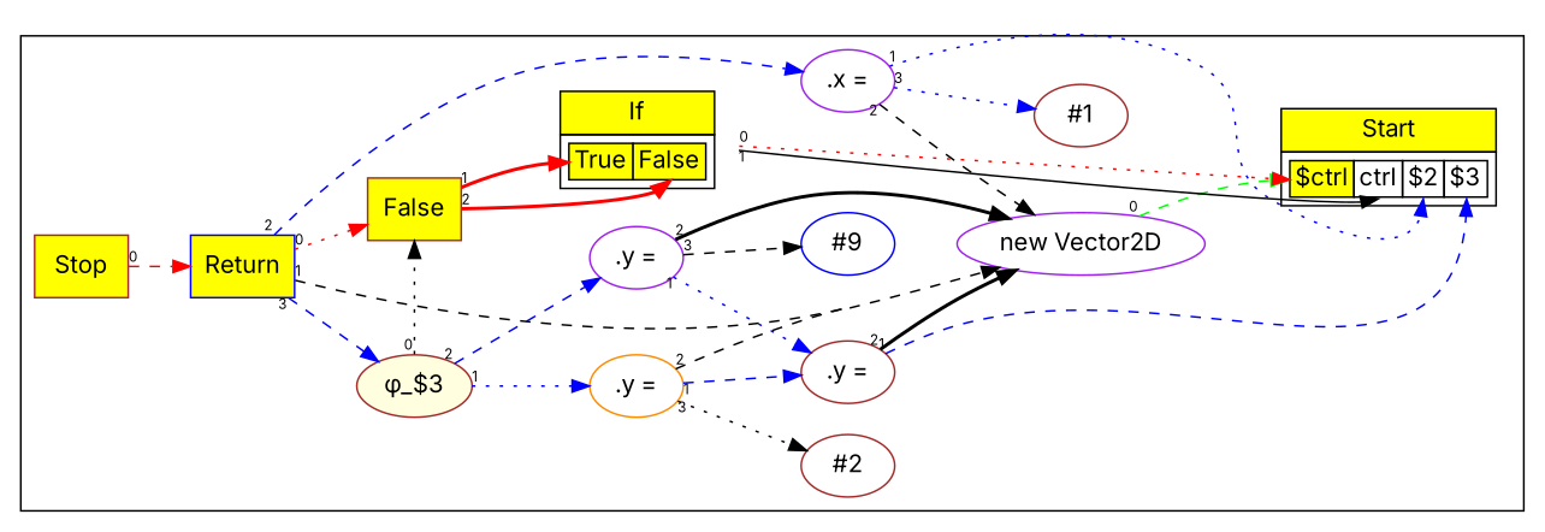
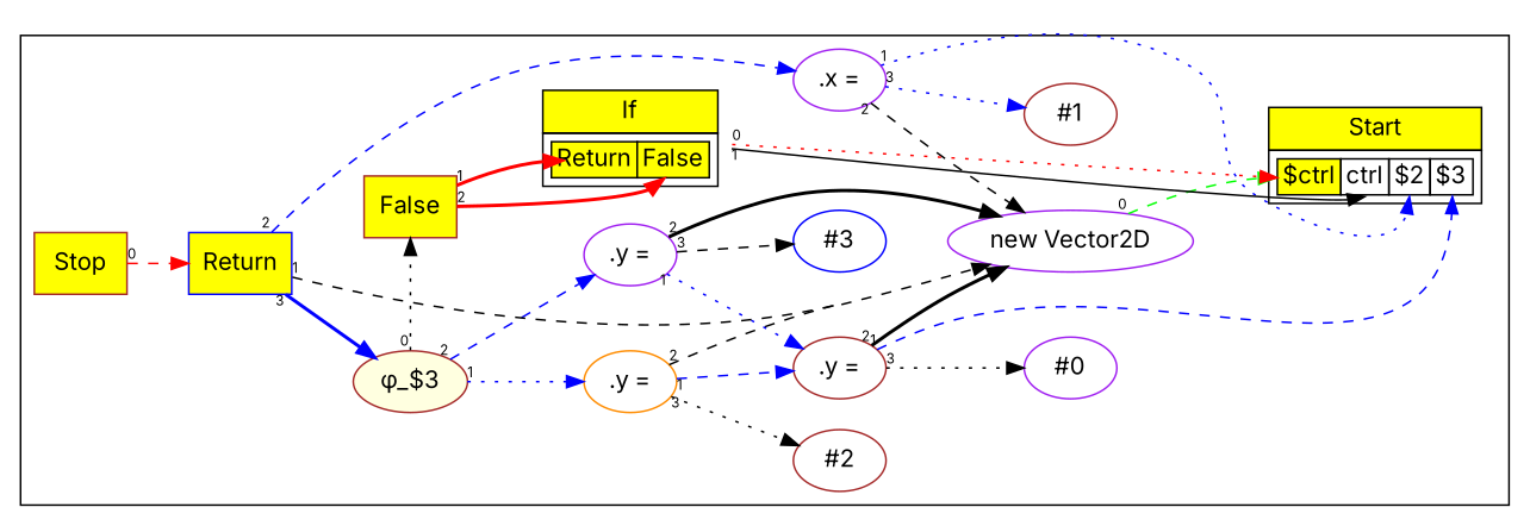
  digraph {
    compound=true
    concentrate=true
    fontname=Inter
    rankdir=LR
    node [color=brown fontname=Inter]
    edge [fontname=Inter fontsize=8 style=dashed taillabel=1]
    n1 [fillcolor=yellow label=False shape=box style=filled]
    n2 [fillcolor=lightyellow label="&phi;_$3" style=filled]
    n3 [label=< 			<TABLE BORDER="0" CELLBORDER="1" CELLSPACING="0" CELLPADDING="4"> 			<TR><TD BGCOLOR="yellow">Start</TD></TR> 			<TR><TD> 				<TABLE BORDER="0" CELLBORDER="1" CELLSPACING="0"> 				<TR><TD PORT="p0" BGCOLOR="yellow">$ctrl</TD><TD PORT="p1">ctrl</TD><TD PORT="p2">$2</TD><TD PORT="p3">$3</TD></TR> 				</TABLE> 			</TD></TR> 			</TABLE>> shape=plaintext color=""]
    n4 [fillcolor=yellow label=Stop shape=box style=filled]
    n5 [color=purple label="new Vector2D"]
+   n6 [color=purple label="#0"]
    n7 [label=".y ="]
    n8 [label="#1"]
    n9 [color=purple label=".x ="]
-   n10 [label=< 			<TABLE BORDER="0" CELLBORDER="1" CELLSPACING="0" CELLPADDING="4"> 			<TR><TD BGCOLOR="yellow">If</TD></TR> 			<TR><TD> 				<TABLE BORDER="0" CELLBORDER="1" CELLSPACING="0"> 				<TR><TD PORT="p0" BGCOLOR="yellow">True</TD><TD PORT="p1" BGCOLOR="yellow">False</TD></TR> 				</TABLE> 			</TD></TR> 			</TABLE>> shape=plaintext color=""]
+   n10 [label=< 			<TABLE BORDER="0" CELLBORDER="1" CELLSPACING="0" CELLPADDING="4"> 			<TR><TD BGCOLOR="yellow">If</TD></TR> 			<TR><TD> 				<TABLE BORDER="0" CELLBORDER="1" CELLSPACING="0"> 				<TR><TD PORT="p0" BGCOLOR="yellow">Return</TD><TD PORT="p1" BGCOLOR="yellow">False</TD></TR> 				</TABLE> 			</TD></TR> 			</TABLE>> shape=plaintext color=""]
    n11 [label="#2"]
    n12 [color=darkorange label=".y ="]
-   n13 [color=blue label="#9"]
+   n13 [color=blue label="#3"]
    n14 [color=purple label=".y ="]
    n15 [color=blue fillcolor=yellow label=Return shape=box style=filled]
    subgraph cluster_1 {
      n3
      n4
      n5
+     n6
      n7
      n8
      n9
      n10
      n11
      n12
      n13
      n14
      n15
      subgraph sub_2 {
        rank=same
        n1
        n2
      }
    }
    n1 -> n10 [color=red headport=p0 style=bold]
    n1 -> n10 [color=red headport=p1 style=bold taillabel=2]
    n2 -> n1 [style=dotted taillabel=0]
    n2 -> n12 [color=blue style=dotted]
    n2 -> n14 [color=blue constraint=false taillabel=2]
    n4 -> n15 [color=red taillabel=0]
    n5 -> n3 [color=green headport=p0 taillabel=0]
    n7 -> n3 [color=blue headport=p3]
    n7 -> n5 [style=bold taillabel=2]
+   n7 -> n6 [style=dotted taillabel=3]
    n9 -> n3 [color=blue headport=p2 style=dotted]
    n9 -> n5 [taillabel=2]
    n9 -> n8 [color=blue style=dotted taillabel=3]
    n10 -> n3 [color=red headport=p0 style=dotted taillabel=0]
    n10 -> n3 [headport=p1 style=""]
    n12 -> n5 [taillabel=2]
    n12 -> n7 [color=blue]
    n12 -> n11 [style=dotted taillabel=3]
    n14 -> n5 [style=bold taillabel=2]
    n14 -> n7 [color=blue style=dotted]
    n14 -> n13 [taillabel=3]
-   n15 -> n1 [color=red style=dotted taillabel=0]
-   n15 -> n2 [color=blue taillabel=3]
+   n15 -> n2 [color=blue style=bold taillabel=3]
    n15 -> n5
    n15 -> n9 [color=blue taillabel=2]
  }
